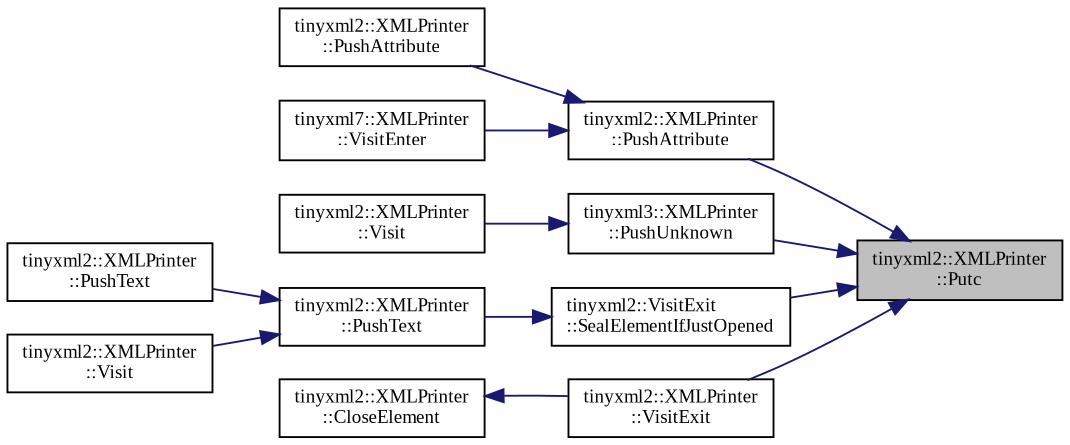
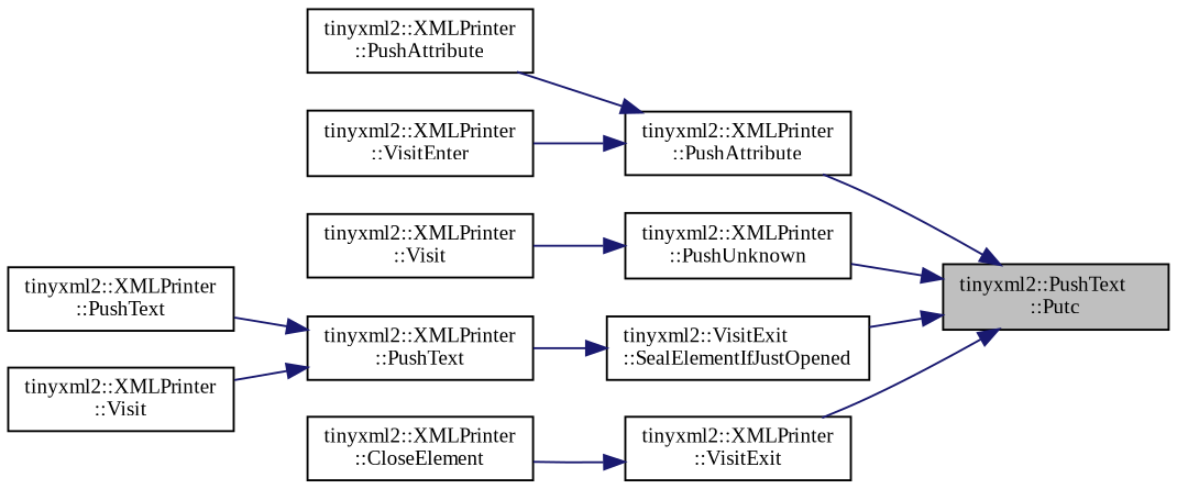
  digraph {
    fontname="Liberation Serif"
    rankdir=RL
    node [color=black fillcolor=white fontname="Liberation Serif" fontsize=10 shape=record style=filled]
    edge [color=midnightblue dir=back fontname="Liberation Serif" fontsize=10 labelfontname=Helvetica labelfontsize=10 style=solid]
-   n1 [fillcolor=grey75 fontcolor=black height=0.2 label="tinyxml2::XMLPrinter\l::Putc" width=0.4]
+   n1 [fillcolor=grey75 fontcolor=black height=0.2 label="tinyxml2::PushText\l::Putc" width=0.4]
    n2 [height=0.2 label="tinyxml2::XMLPrinter\l::PushAttribute" width=0.4]
-   n3 [height=0.2 label="tinyxml3::XMLPrinter\l::PushUnknown" width=0.4]
+   n3 [height=0.2 label="tinyxml2::XMLPrinter\l::PushUnknown" width=0.4]
    n4 [height=0.2 label="tinyxml2::VisitExit\l::SealElementIfJustOpened" width=0.4]
    n5 [height=0.2 label="tinyxml2::XMLPrinter\l::VisitExit" width=0.4]
    n6 [height=0.2 label="tinyxml2::XMLPrinter\l::CloseElement" width=0.4]
    n7 [height=0.2 label="tinyxml2::XMLPrinter\l::PushAttribute" width=0.4]
-   n8 [height=0.2 label="tinyxml7::XMLPrinter\l::VisitEnter" width=0.4]
+   n8 [height=0.2 label="tinyxml2::XMLPrinter\l::VisitEnter" width=0.4]
    n9 [height=0.2 label="tinyxml2::XMLPrinter\l::Visit" width=0.4]
    n10 [height=0.2 label="tinyxml2::XMLPrinter\l::PushText" width=0.4]
    n11 [height=0.2 label="tinyxml2::XMLPrinter\l::PushText" width=0.4]
    n12 [height=0.2 label="tinyxml2::XMLPrinter\l::Visit" width=0.4]
    n1 -> n2
    n1 -> n3
    n1 -> n4
    n1 -> n5
    n2 -> n7
    n2 -> n8
    n3 -> n9
    n4 -> n10
-   n6 -> n5
+   n5 -> n6
    n10 -> n11
    n10 -> n12
  }
